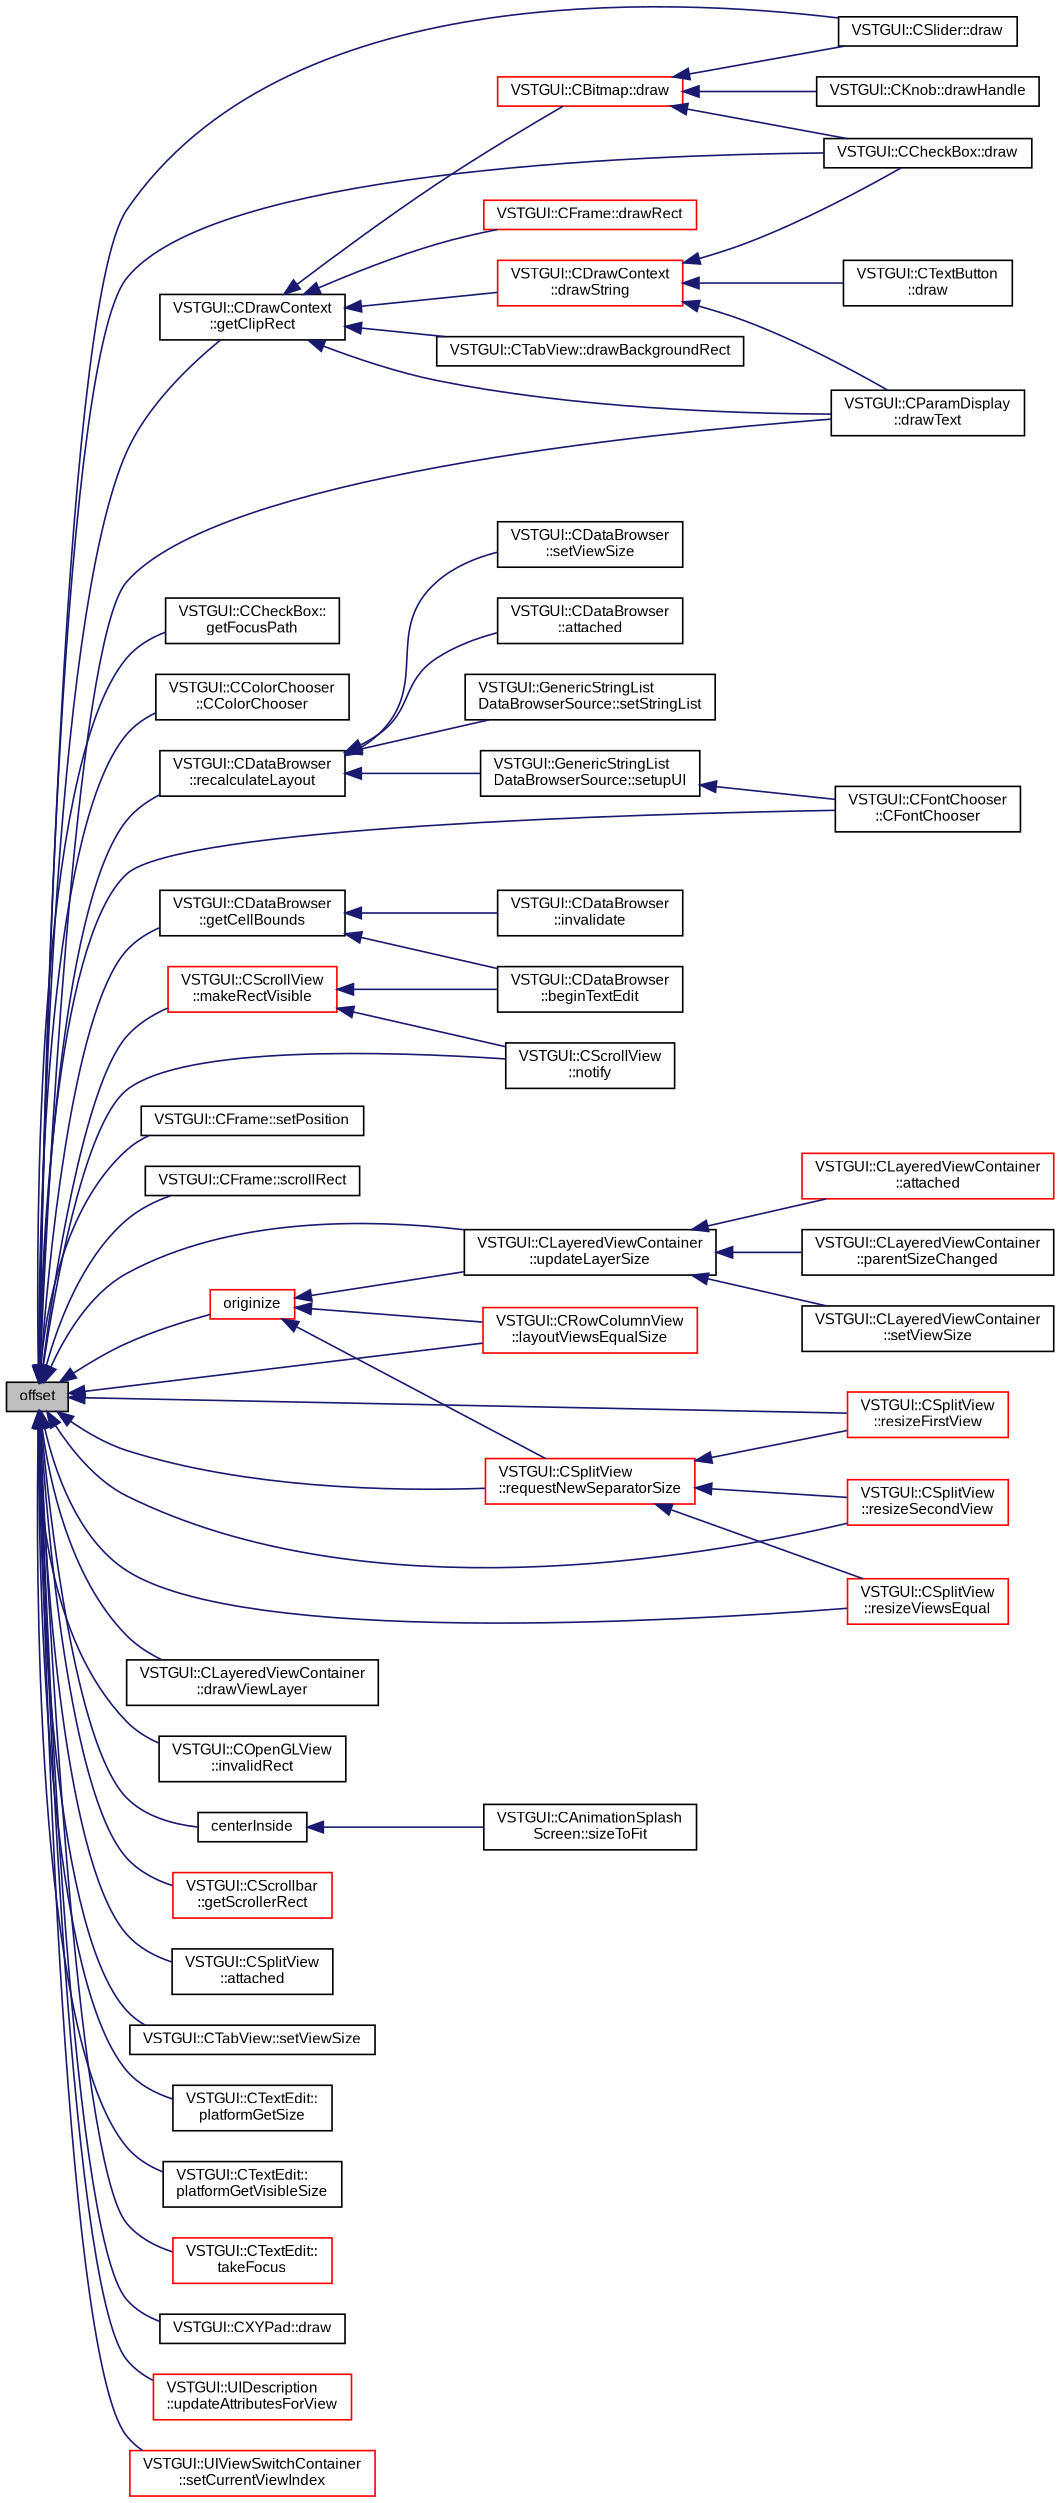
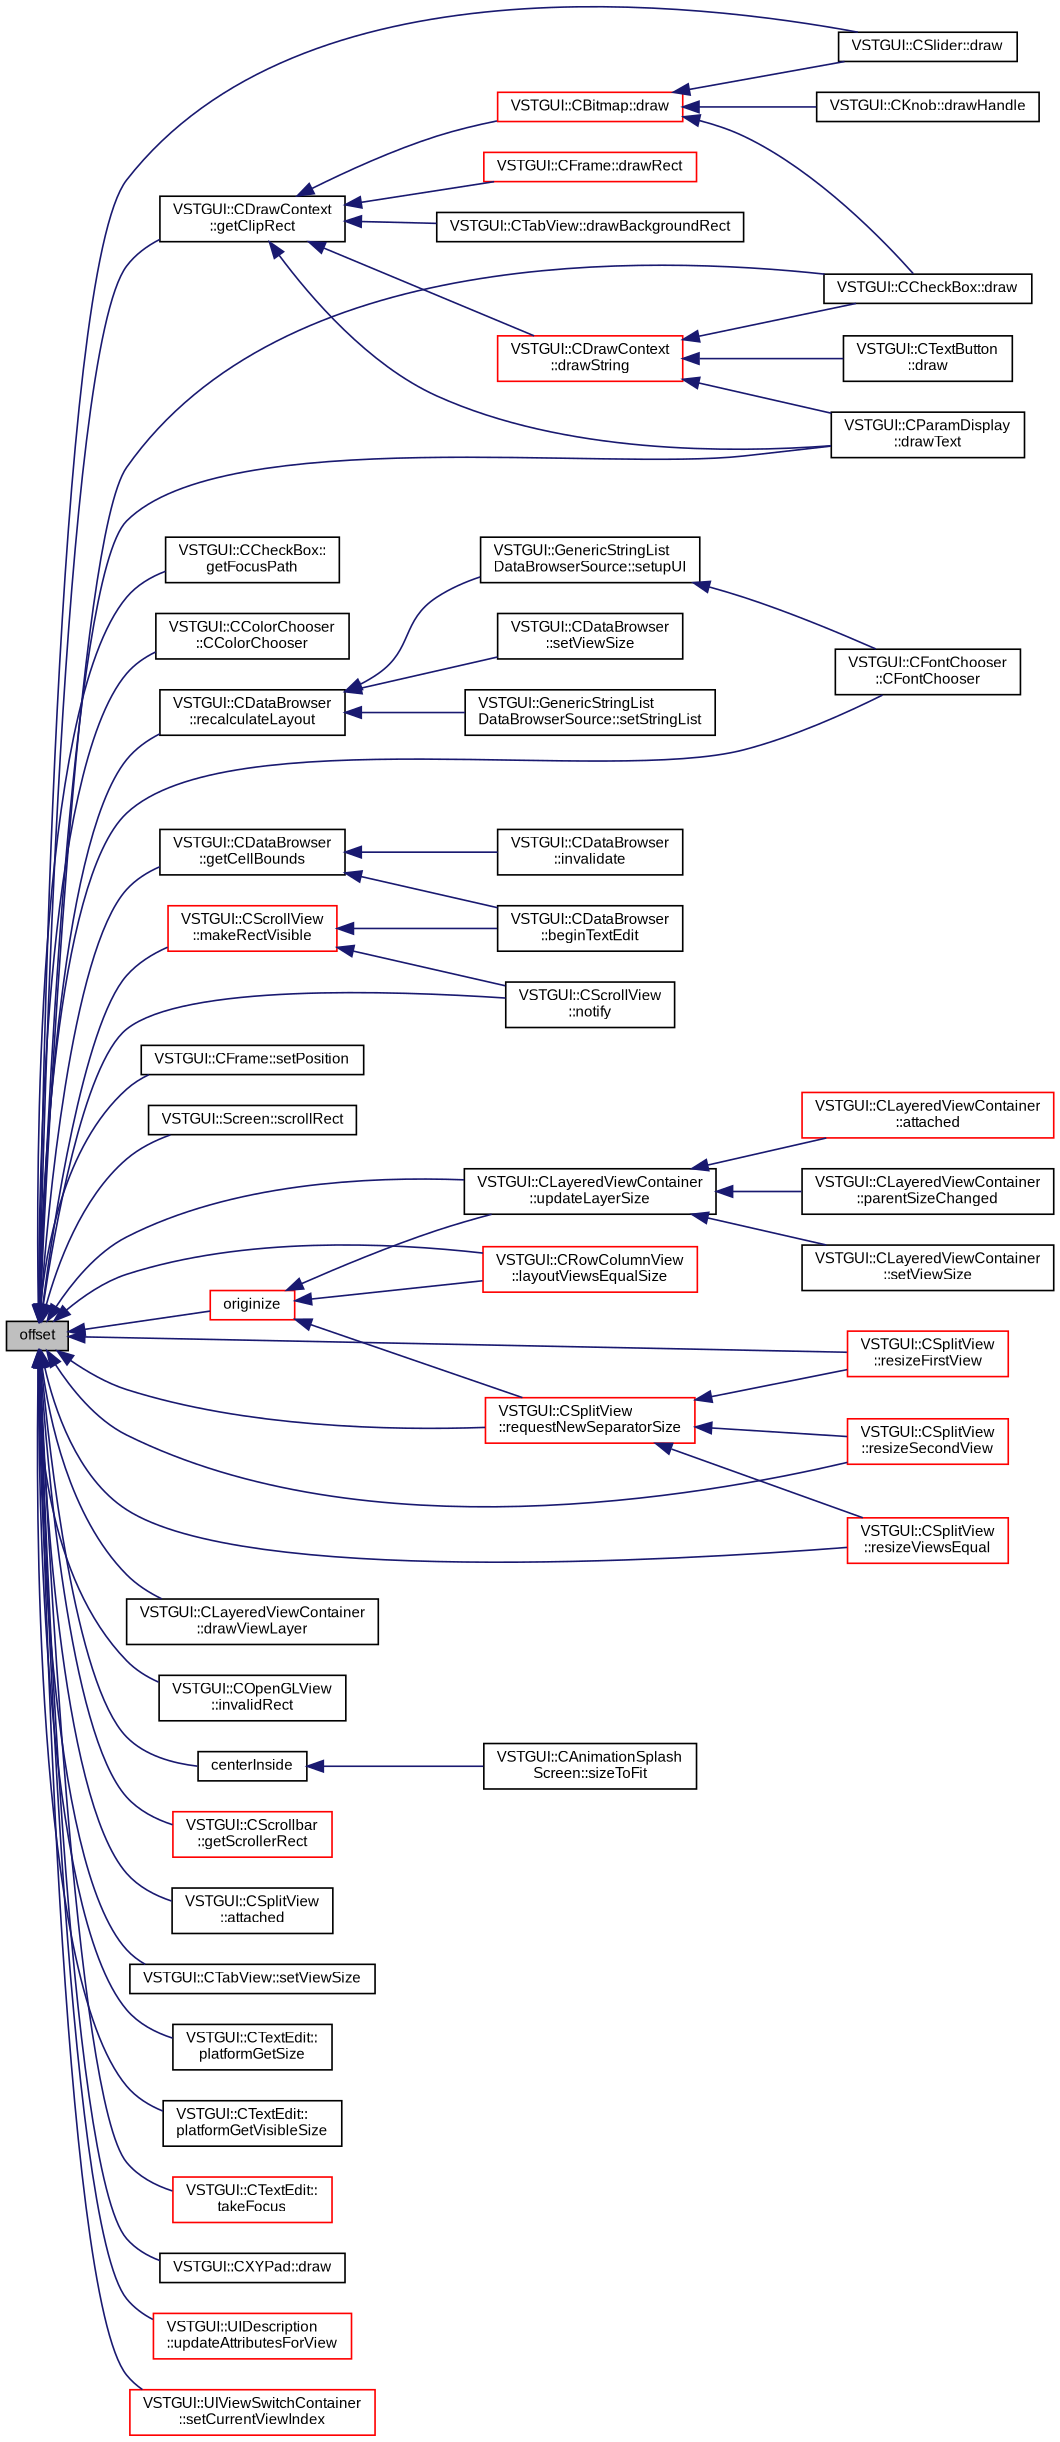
  digraph {
    rankdir=LR
    node [color=black fontname=Arial fontsize=9 shape=record]
    edge [color=midnightblue dir=back fontname=Arial fontsize=9 labelfontname=Arial labelfontsize=9 style=solid]
    n1 [fillcolor=grey75 fontcolor=black height=0.2 label=offset style=filled width=0.4]
    n2 [height=0.2 label="VSTGUI::CCheckBox::draw" width=0.4]
    n3 [height=0.2 label="VSTGUI::CCheckBox::\lgetFocusPath" width=0.4]
    n4 [height=0.2 label="VSTGUI::CColorChooser\l::CColorChooser" width=0.4]
    n5 [height=0.2 label="VSTGUI::CDataBrowser\l::recalculateLayout" width=0.4]
    n6 [height=0.2 label="VSTGUI::CFontChooser\l::CFontChooser" width=0.4]
    n7 [height=0.2 label="VSTGUI::CDataBrowser\l::getCellBounds" width=0.4]
    n8 [height=0.2 label="VSTGUI::CDrawContext\l::getClipRect" width=0.4]
    n9 [height=0.2 label="VSTGUI::CSlider::draw" width=0.4]
    n10 [height=0.2 label="VSTGUI::CParamDisplay\l::drawText" width=0.4]
    n11 [height=0.2 label="VSTGUI::CFrame::setPosition" width=0.4]
-   n12 [height=0.2 label="VSTGUI::CFrame::scrollRect" width=0.4]
+   n12 [height=0.2 label="VSTGUI::Screen::scrollRect" width=0.4]
    n13 [height=0.2 label="VSTGUI::CLayeredViewContainer\l::updateLayerSize" width=0.4]
    n14 [height=0.2 label="VSTGUI::CLayeredViewContainer\l::drawViewLayer" width=0.4]
    n15 [height=0.2 label="VSTGUI::COpenGLView\l::invalidRect" width=0.4]
    n16 [height=0.2 label=centerInside width=0.4]
    n17 [color=red height=0.2 label=originize width=0.4]
    n18 [color=red height=0.2 label="VSTGUI::CRowColumnView\l::layoutViewsEqualSize" width=0.4]
    n19 [color=red height=0.2 label="VSTGUI::CSplitView\l::requestNewSeparatorSize" width=0.4]
    n20 [color=red height=0.2 label="VSTGUI::CSplitView\l::resizeFirstView" width=0.4]
    n21 [color=red height=0.2 label="VSTGUI::CSplitView\l::resizeSecondView" width=0.4]
    n22 [color=red height=0.2 label="VSTGUI::CSplitView\l::resizeViewsEqual" width=0.4]
    n23 [color=red height=0.2 label="VSTGUI::CScrollView\l::makeRectVisible" width=0.4]
    n24 [height=0.2 label="VSTGUI::CScrollView\l::notify" width=0.4]
    n25 [color=red height=0.2 label="VSTGUI::CScrollbar\l::getScrollerRect" width=0.4]
    n26 [height=0.2 label="VSTGUI::CSplitView\l::attached" width=0.4]
    n27 [height=0.2 label="VSTGUI::CTabView::setViewSize" width=0.4]
    n28 [height=0.2 label="VSTGUI::CTextEdit::\lplatformGetSize" width=0.4]
    n29 [height=0.2 label="VSTGUI::CTextEdit::\lplatformGetVisibleSize" width=0.4]
    n30 [color=red height=0.2 label="VSTGUI::CTextEdit::\ltakeFocus" width=0.4]
    n31 [height=0.2 label="VSTGUI::CXYPad::draw" width=0.4]
    n32 [color=red height=0.2 label="VSTGUI::UIDescription\l::updateAttributesForView" width=0.4]
    n33 [color=red height=0.2 label="VSTGUI::UIViewSwitchContainer\l::setCurrentViewIndex" width=0.4]
    n34 [height=0.2 label="VSTGUI::CTextButton\l::draw" width=0.4]
    n35 [height=0.2 label="VSTGUI::CDataBrowser\l::setViewSize" width=0.4]
-   n36 [height=0.2 label="VSTGUI::CDataBrowser\l::attached" width=0.4]
    n37 [height=0.2 label="VSTGUI::GenericStringList\lDataBrowserSource::setStringList" width=0.4]
    n38 [height=0.2 label="VSTGUI::GenericStringList\lDataBrowserSource::setupUI" width=0.4]
    n39 [height=0.2 label="VSTGUI::CDataBrowser\l::invalidate" width=0.4]
    n40 [height=0.2 label="VSTGUI::CDataBrowser\l::beginTextEdit" width=0.4]
    n41 [color=red height=0.2 label="VSTGUI::CBitmap::draw" width=0.4]
    n42 [color=red height=0.2 label="VSTGUI::CDrawContext\l::drawString" width=0.4]
    n43 [color=red height=0.2 label="VSTGUI::CFrame::drawRect" width=0.4]
    n44 [height=0.2 label="VSTGUI::CTabView::drawBackgroundRect" width=0.4]
    n45 [height=0.2 label="VSTGUI::CKnob::drawHandle" width=0.4]
    n46 [color=red height=0.2 label="VSTGUI::CLayeredViewContainer\l::attached" width=0.4]
    n47 [height=0.2 label="VSTGUI::CLayeredViewContainer\l::parentSizeChanged" width=0.4]
    n48 [height=0.2 label="VSTGUI::CLayeredViewContainer\l::setViewSize" width=0.4]
    n49 [height=0.2 label="VSTGUI::CAnimationSplash\lScreen::sizeToFit" width=0.4]
    n1 -> n2
    n1 -> n3
    n1 -> n4
    n1 -> n5
    n1 -> n6
    n1 -> n7
    n1 -> n8
    n1 -> n9
    n1 -> n10
    n1 -> n11
    n1 -> n12
    n1 -> n13
    n1 -> n14
    n1 -> n15
    n1 -> n16
    n1 -> n17
    n1 -> n18
    n1 -> n19
    n1 -> n20
    n1 -> n21
    n1 -> n22
    n1 -> n23
    n1 -> n24
    n1 -> n25
    n1 -> n26
    n1 -> n27
    n1 -> n28
    n1 -> n29
    n1 -> n30
    n1 -> n31
    n1 -> n32
    n1 -> n33
    n5 -> n35
-   n5 -> n36
    n5 -> n37
    n5 -> n38
    n7 -> n39
    n7 -> n40
    n8 -> n10
    n8 -> n41
    n8 -> n42
    n8 -> n43
    n8 -> n44
    n13 -> n46
    n13 -> n47
    n13 -> n48
    n16 -> n49
    n17 -> n13
    n17 -> n18
    n17 -> n19
    n19 -> n20
    n19 -> n21
    n19 -> n22
    n23 -> n24
    n23 -> n40
    n38 -> n6
    n41 -> n2
    n41 -> n9
    n41 -> n45
    n42 -> n2
    n42 -> n10
    n42 -> n34
  }
